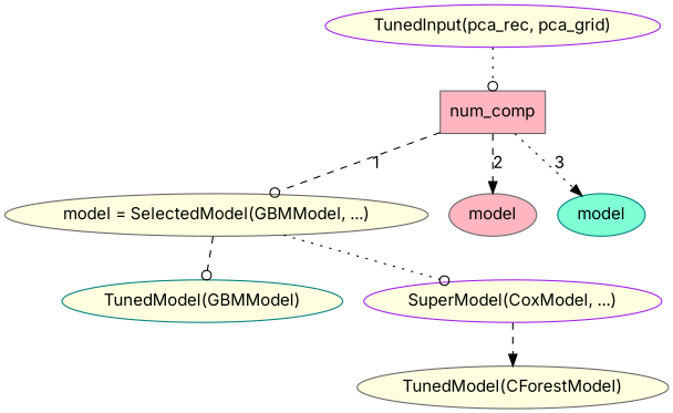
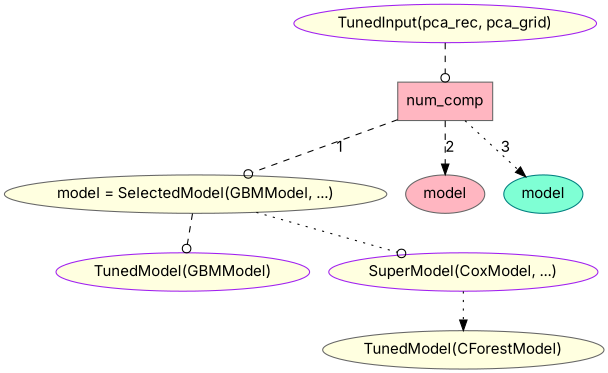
  digraph {
    fontname=Inter
    node [color=gray40 fillcolor=lightyellow fontname=Inter style=filled]
    edge [arrowhead=odot fontname=Inter style=dashed]
    n1 [color=purple label="TunedInput(pca_rec, pca_grid)"]
    n2 [fillcolor=lightpink label=num_comp shape=box]
    n3 [label="model = SelectedModel(GBMModel, ...)"]
    n4 [fillcolor=lightpink label=model]
    n5 [color=teal fillcolor=aquamarine label=model]
-   n6 [color=teal label="TunedModel(GBMModel)"]
+   n6 [color=purple label="TunedModel(GBMModel)"]
    n7 [color=purple label="SuperModel(CoxModel, ...)"]
    n8 [label="TunedModel(CForestModel)"]
-   n1 -> n2 [style=dotted]
+   n1 -> n2
    n2 -> n3 [label=1]
    n2 -> n4 [arrowhead=normal label=2]
    n2 -> n5 [arrowhead=normal label=3 style=dotted]
    n3 -> n6
    n3 -> n7 [style=dotted]
-   n7 -> n8 [arrowhead=normal]
+   n7 -> n8 [arrowhead=normal style=dotted]
  }
